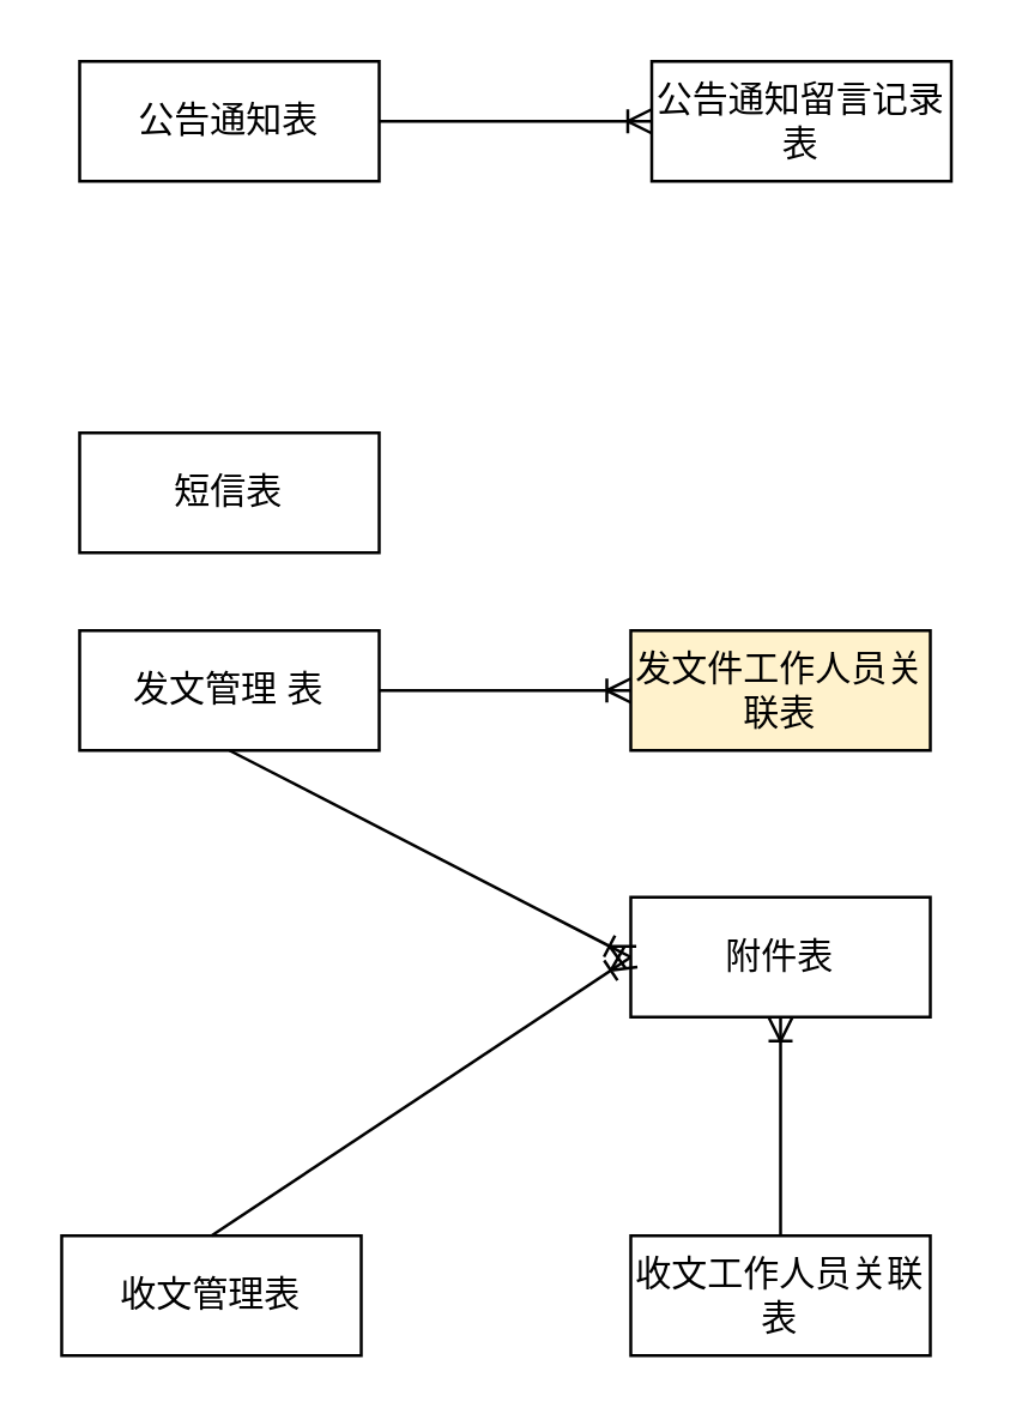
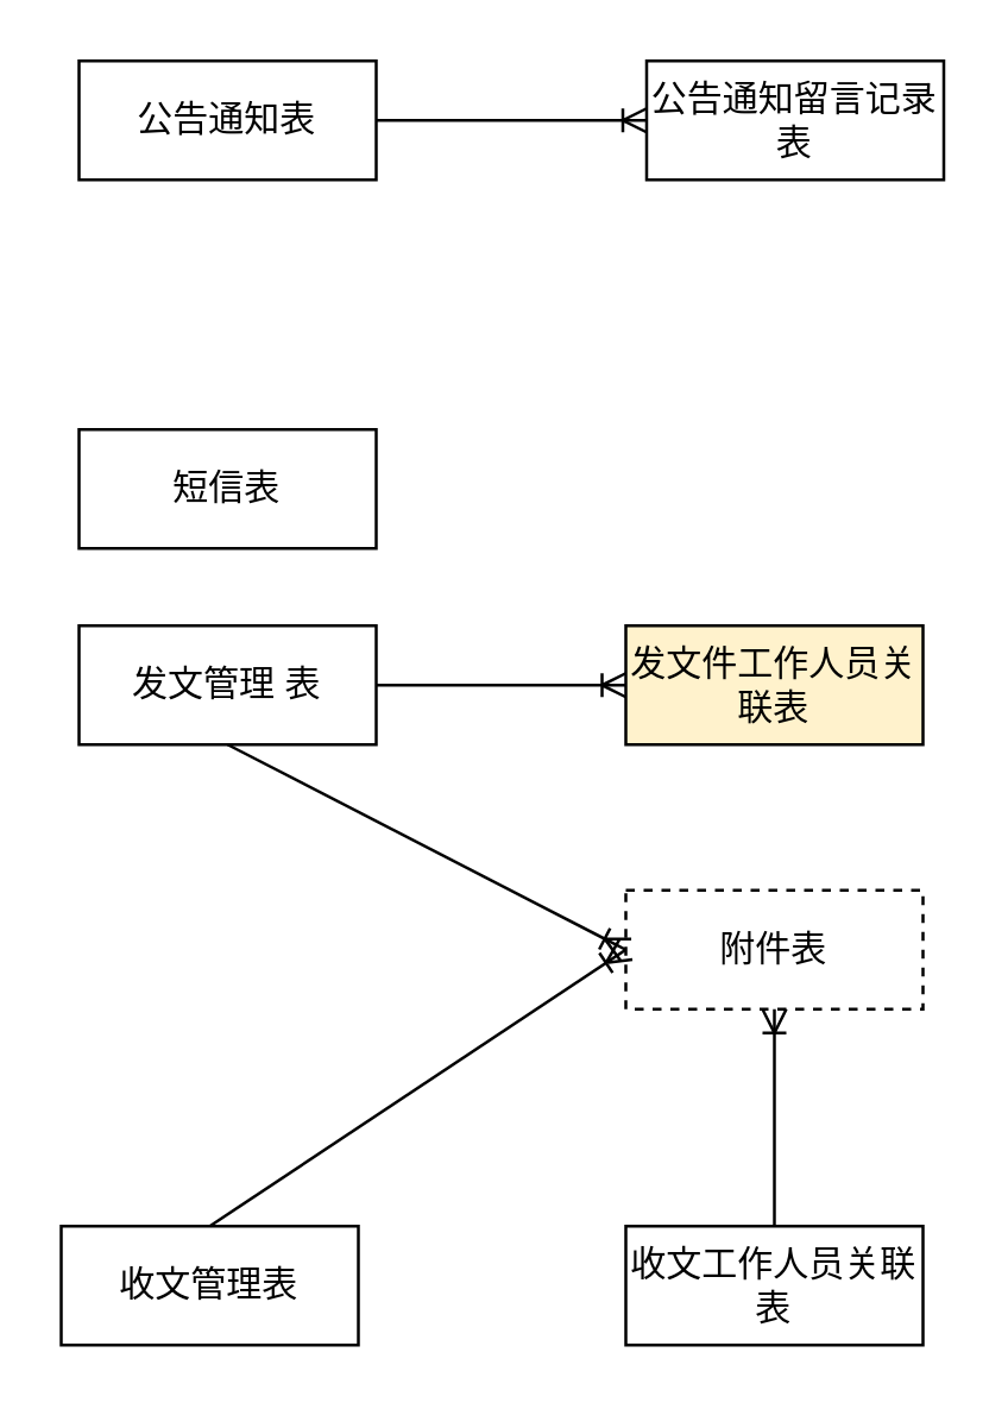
  <mxCell id="0" />
  <mxCell id="1" parent="0" />
  <mxCell id="2" value="公告通知表" style="whiteSpace=wrap;html=1;align=center;" vertex="1" parent="1"><mxGeometry x="26" y="20" width="100" height="40" as="geometry" /></mxCell>
  <mxCell id="3" value="公告通知留言记录表" style="whiteSpace=wrap;html=1;align=center;" vertex="1" parent="1"><mxGeometry x="217" y="20" width="100" height="40" as="geometry" /></mxCell>
  <mxCell id="4" value="" style="edgeStyle=entityRelationEdgeStyle;fontSize=12;html=1;endArrow=ERoneToMany;exitX=1;exitY=0.5;exitDx=0;exitDy=0;entryX=0;entryY=0.5;entryDx=0;entryDy=0;" edge="1" parent="1" source="2" target="3"><mxGeometry width="100" height="100" relative="1" as="geometry"><mxPoint x="152" y="233" as="sourcePoint" /><mxPoint x="252" y="133" as="targetPoint" /></mxGeometry></mxCell>
  <mxCell id="5" value="短信表" style="whiteSpace=wrap;html=1;align=center;" vertex="1" parent="1"><mxGeometry x="26" y="144" width="100" height="40" as="geometry" /></mxCell>
  <mxCell id="6" value="发文管理&amp;nbsp;表" style="whiteSpace=wrap;html=1;align=center;" vertex="1" parent="1"><mxGeometry x="26" y="210" width="100" height="40" as="geometry" /></mxCell>
  <mxCell id="7" value="发文件工作人员关联表" style="whiteSpace=wrap;html=1;align=center;fillColor=#fff2cc;" vertex="1" parent="1"><mxGeometry x="210" y="210" width="100" height="40" as="geometry" /></mxCell>
  <mxCell id="8" value="" style="edgeStyle=entityRelationEdgeStyle;fontSize=12;html=1;endArrow=ERoneToMany;exitX=1;exitY=0.5;exitDx=0;exitDy=0;entryX=0;entryY=0.5;entryDx=0;entryDy=0;" edge="1" parent="1" source="6" target="7"><mxGeometry width="100" height="100" relative="1" as="geometry"><mxPoint x="242" y="387" as="sourcePoint" /><mxPoint x="342" y="287" as="targetPoint" /></mxGeometry></mxCell>
- <mxCell id="9" value="附件表" style="whiteSpace=wrap;html=1;align=center;" vertex="1" parent="1"><mxGeometry x="210" y="299" width="100" height="40" as="geometry" /></mxCell>
+ <mxCell id="9" value="附件表" style="whiteSpace=wrap;html=1;align=center;dashed=1;" vertex="1" parent="1"><mxGeometry x="210" y="299" width="100" height="40" as="geometry" /></mxCell>
  <mxCell id="10" value="" style="fontSize=12;html=1;endArrow=ERoneToMany;exitX=0.5;exitY=1;exitDx=0;exitDy=0;entryX=0;entryY=0.5;entryDx=0;entryDy=0;" edge="1" parent="1" source="6" target="9"><mxGeometry width="100" height="100" relative="1" as="geometry"><mxPoint x="-32" y="442" as="sourcePoint" /><mxPoint x="68" y="342" as="targetPoint" /></mxGeometry></mxCell>
  <mxCell id="11" value="收文管理表" style="whiteSpace=wrap;html=1;align=center;" vertex="1" parent="1"><mxGeometry x="20" y="412" width="100" height="40" as="geometry" /></mxCell>
  <mxCell id="12" value="收文工作人员关联表" style="whiteSpace=wrap;html=1;align=center;" vertex="1" parent="1"><mxGeometry x="210" y="412" width="100" height="40" as="geometry" /></mxCell>
  <mxCell id="13" value="" style="fontSize=12;html=1;endArrow=ERoneToMany;exitX=0.5;exitY=0;exitDx=0;exitDy=0;entryX=0;entryY=0.5;entryDx=0;entryDy=0;" edge="1" parent="1" source="11" target="9"><mxGeometry width="100" height="100" relative="1" as="geometry"><mxPoint x="-22" y="382" as="sourcePoint" /><mxPoint x="78" y="282" as="targetPoint" /></mxGeometry></mxCell>
  <mxCell id="14" value="" style="fontSize=12;html=1;endArrow=ERoneToMany;exitX=0.5;exitY=0;exitDx=0;exitDy=0;entryX=0.5;entryY=1;entryDx=0;entryDy=0;" edge="1" parent="1" source="12" target="9"><mxGeometry width="100" height="100" relative="1" as="geometry"><mxPoint x="365" y="586" as="sourcePoint" /><mxPoint x="465" y="486" as="targetPoint" /></mxGeometry></mxCell>
